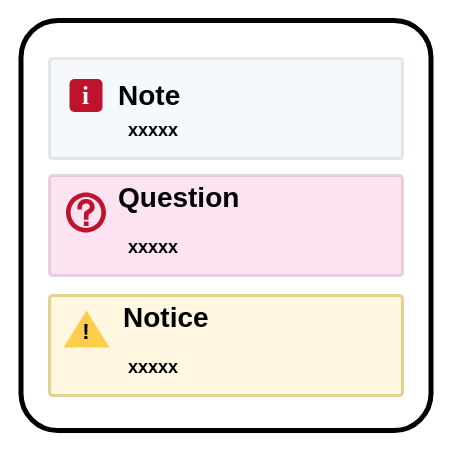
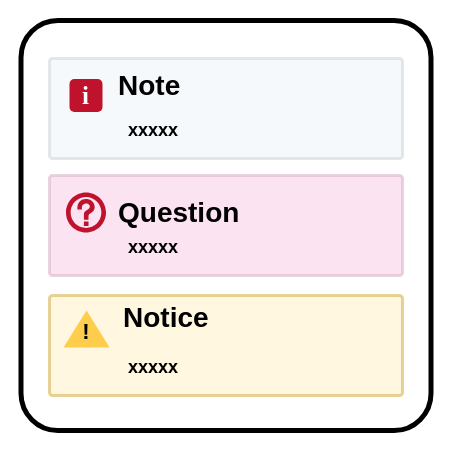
  <mxCell id="0" />
  <mxCell id="1" parent="0" />
  <mxCell id="2" value="" style="rounded=1;whiteSpace=wrap;html=1;strokeWidth=5;aspect=fixed;arcSize=9;" vertex="1" parent="1"><mxGeometry x="20.5" y="20" width="410" height="410" as="geometry" /></mxCell>
  <mxCell id="3" value="callout" style="locked=1;" parent="0" />
  <mxCell id="4" value="" style="group" vertex="1" connectable="0" parent="3"><mxGeometry x="49" y="58" width="353" height="100" as="geometry" /></mxCell>
  <mxCell id="5" value="" style="rounded=1;whiteSpace=wrap;html=1;arcSize=3;fillColor=#EEF5F8;strokeColor=#D2D9DB;strokeWidth=3;opacity=60;" vertex="1" parent="4"><mxGeometry width="353" height="100" as="geometry" /></mxCell>
- <mxCell id="6" value="&lt;span style=&quot;font-size: 28px;&quot;&gt;&lt;b&gt;Note&lt;/b&gt;&lt;/span&gt;" style="text;html=1;strokeColor=none;fillColor=none;align=left;verticalAlign=middle;whiteSpace=wrap;rounded=0;" vertex="1" parent="4"><mxGeometry x="66.5" y="17" width="140" height="40" as="geometry" /></mxCell>
+ <mxCell id="6" value="&lt;span style=&quot;font-size: 28px;&quot;&gt;&lt;b&gt;Note&lt;/b&gt;&lt;/span&gt;" style="text;html=1;strokeColor=none;fillColor=none;align=left;verticalAlign=middle;whiteSpace=wrap;rounded=0;" vertex="1" parent="4"><mxGeometry x="66.5" y="7" width="140" height="40" as="geometry" /></mxCell>
  <mxCell id="7" value="&lt;font style=&quot;font-size: 18px;&quot;&gt;&lt;b&gt;xxxxx&lt;/b&gt;&lt;/font&gt;" style="text;html=1;strokeColor=none;fillColor=none;align=left;verticalAlign=middle;whiteSpace=wrap;rounded=0;" vertex="1" parent="4"><mxGeometry x="76.5" y="57" width="100" height="30" as="geometry" /></mxCell>
  <mxCell id="8" value="&lt;font color=&quot;#ffffff&quot; face=&quot;Georgia&quot; size=&quot;1&quot; style=&quot;&quot;&gt;&lt;b style=&quot;font-size: 25px;&quot;&gt;i&lt;/b&gt;&lt;/font&gt;" style="rounded=1;whiteSpace=wrap;html=1;fillColor=#bf122d;strokeColor=none;" vertex="1" parent="4"><mxGeometry x="20" y="20.5" width="33" height="33" as="geometry" /></mxCell>
  <mxCell id="9" value="" style="group" vertex="1" connectable="0" parent="3"><mxGeometry x="49" y="175" width="353" height="100" as="geometry" /></mxCell>
  <mxCell id="10" value="" style="rounded=1;whiteSpace=wrap;html=1;arcSize=3;fillColor=#F9D1EA;strokeColor=#DBB8CE;strokeWidth=3;opacity=60;" vertex="1" parent="9"><mxGeometry width="353" height="100" as="geometry" /></mxCell>
  <mxCell id="11" value="" style="shape=mxgraph.signs.travel.information_1;html=1;pointerEvents=1;fillColor=#BF122D;strokeColor=none;verticalLabelPosition=bottom;verticalAlign=top;align=center;sketch=0;" vertex="1" parent="9"><mxGeometry x="16.5" y="17" width="40" height="40" as="geometry" /></mxCell>
- <mxCell id="12" value="&lt;b style=&quot;&quot;&gt;&lt;font style=&quot;font-size: 28px;&quot;&gt;Question&lt;/font&gt;&lt;/b&gt;" style="text;html=1;strokeColor=none;fillColor=none;align=left;verticalAlign=middle;whiteSpace=wrap;rounded=0;" vertex="1" parent="9"><mxGeometry x="66.5" y="2" width="140" height="40" as="geometry" /></mxCell>
+ <mxCell id="12" value="&lt;b style=&quot;&quot;&gt;&lt;font style=&quot;font-size: 28px;&quot;&gt;Question&lt;/font&gt;&lt;/b&gt;" style="text;html=1;strokeColor=none;fillColor=none;align=left;verticalAlign=middle;whiteSpace=wrap;rounded=0;" vertex="1" parent="9"><mxGeometry x="66.5" y="17" width="140" height="40" as="geometry" /></mxCell>
  <mxCell id="13" value="&lt;font style=&quot;font-size: 18px;&quot;&gt;&lt;b&gt;xxxxx&lt;/b&gt;&lt;/font&gt;" style="text;html=1;strokeColor=none;fillColor=none;align=left;verticalAlign=middle;whiteSpace=wrap;rounded=0;" vertex="1" parent="9"><mxGeometry x="76.5" y="57" width="100" height="30" as="geometry" /></mxCell>
  <mxCell id="14" value="" style="group" vertex="1" connectable="0" parent="3"><mxGeometry x="49" y="295" width="353" height="100" as="geometry" /></mxCell>
  <mxCell id="15" value="" style="rounded=1;whiteSpace=wrap;html=1;arcSize=3;fillColor=#fff2cc;strokeColor=#d6b656;strokeWidth=3;opacity=60;" vertex="1" parent="14"><mxGeometry width="353" height="100" as="geometry" /></mxCell>
  <mxCell id="16" value="&lt;b style=&quot;&quot;&gt;&lt;font style=&quot;font-size: 28px;&quot;&gt;Notice&lt;/font&gt;&lt;/b&gt;" style="text;html=1;strokeColor=none;fillColor=none;align=left;verticalAlign=middle;whiteSpace=wrap;rounded=0;" vertex="1" parent="14"><mxGeometry x="71.5" y="2" width="140" height="40" as="geometry" /></mxCell>
  <mxCell id="17" value="&lt;font style=&quot;font-size: 18px;&quot;&gt;&lt;b&gt;xxxxx&lt;/b&gt;&lt;/font&gt;" style="text;html=1;strokeColor=none;fillColor=none;align=left;verticalAlign=middle;whiteSpace=wrap;rounded=0;" vertex="1" parent="14"><mxGeometry x="76.5" y="57" width="100" height="30" as="geometry" /></mxCell>
  <mxCell id="18" value="" style="group" vertex="1" connectable="0" parent="14"><mxGeometry x="14.0" y="15.0" width="46.1" height="36.88" as="geometry" /></mxCell>
  <mxCell id="19" value="&lt;h1&gt;&lt;br&gt;&lt;/h1&gt;" style="triangle;whiteSpace=wrap;html=1;rotation=-90;fillColor=#FFCD4C;strokeColor=none;" vertex="1" parent="18"><mxGeometry x="4.61" y="-4.61" width="36.88" height="46.1" as="geometry" /></mxCell>
  <mxCell id="20" value="&lt;font size=&quot;1&quot; style=&quot;&quot;&gt;&lt;b style=&quot;font-size: 22px;&quot;&gt;!&lt;/b&gt;&lt;/font&gt;" style="text;html=1;strokeColor=none;fillColor=none;align=center;verticalAlign=middle;whiteSpace=wrap;rounded=0;" vertex="1" parent="18"><mxGeometry x="13.05" y="12.39" width="20" height="20" as="geometry" /></mxCell>
